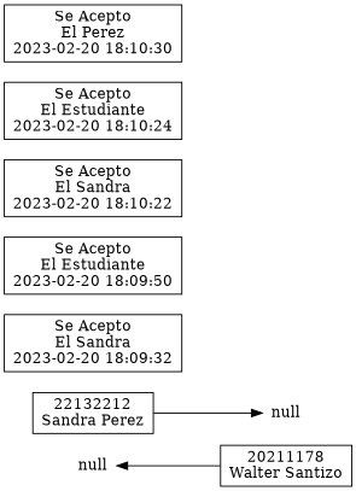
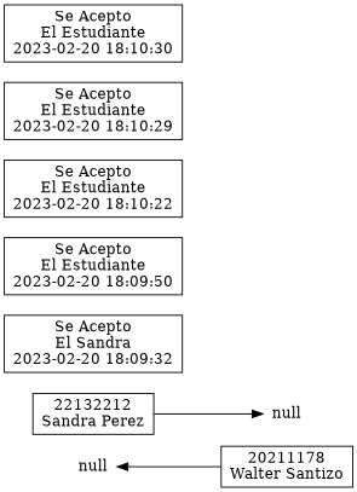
  digraph {
    rankdir=LR
    node [shape=record]
    n1 [height=0 label=null shape=none style=bold width=0]
    n2 [label="20211178\nWalter Santizo"]
    n3 [height=0 label=null shape=none style=bold width=0]
    n4 [label="22132212\nSandra Perez"]
    n5 [label="Se Acepto\nEl Sandra\n2023-02-20 18:09:32"]
    n6 [label="Se Acepto\nEl Estudiante\n2023-02-20 18:09:50"]
-   n7 [label="Se Acepto\nEl Sandra\n2023-02-20 18:10:22"]
-   n8 [label="Se Acepto\nEl Estudiante\n2023-02-20 18:10:24"]
-   n10 [label="Se Acepto\nEl Perez\n2023-02-20 18:10:30"]
+   n7 [label="Se Acepto\nEl Estudiante\n2023-02-20 18:10:22"]
+   n9 [label="Se Acepto\nEl Estudiante\n2023-02-20 18:10:29"]
+   n10 [label="Se Acepto\nEl Estudiante\n2023-02-20 18:10:30"]
    n1 -> n2 [dir=back]
    n4 -> n3
  }
